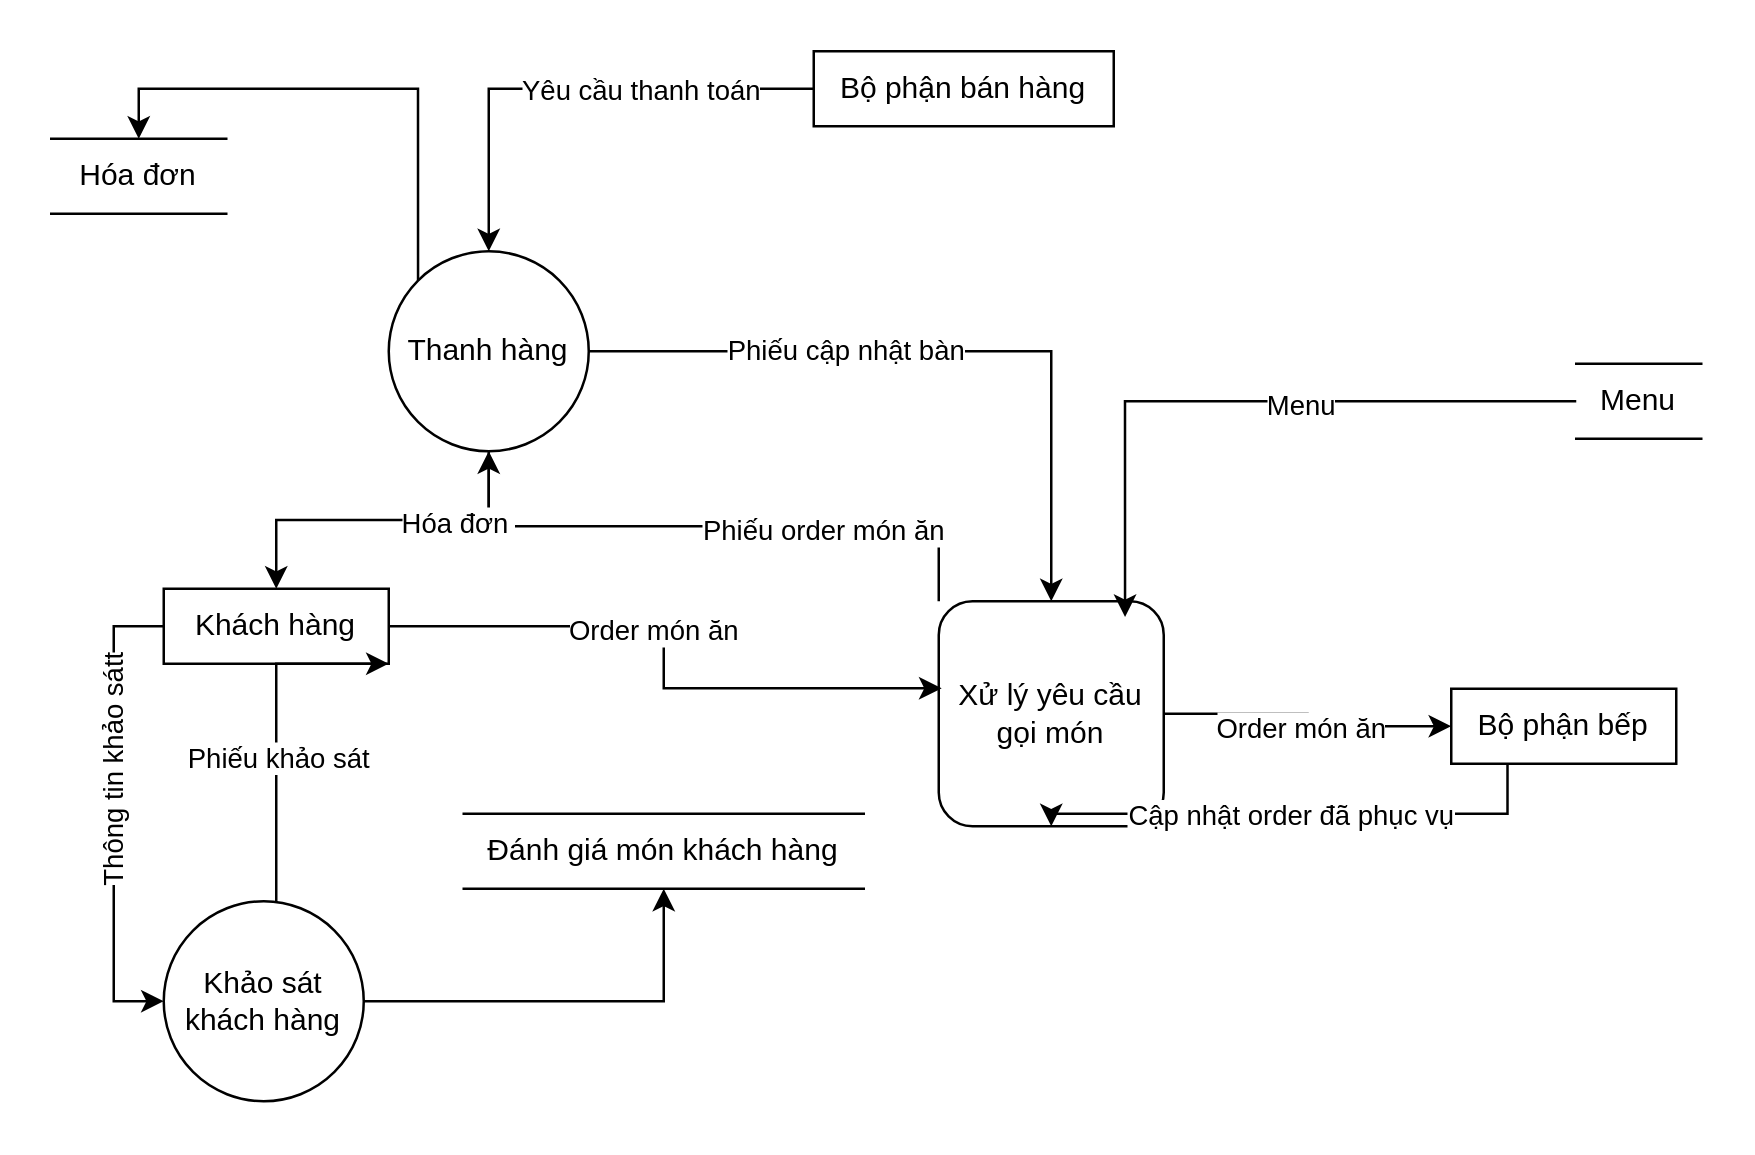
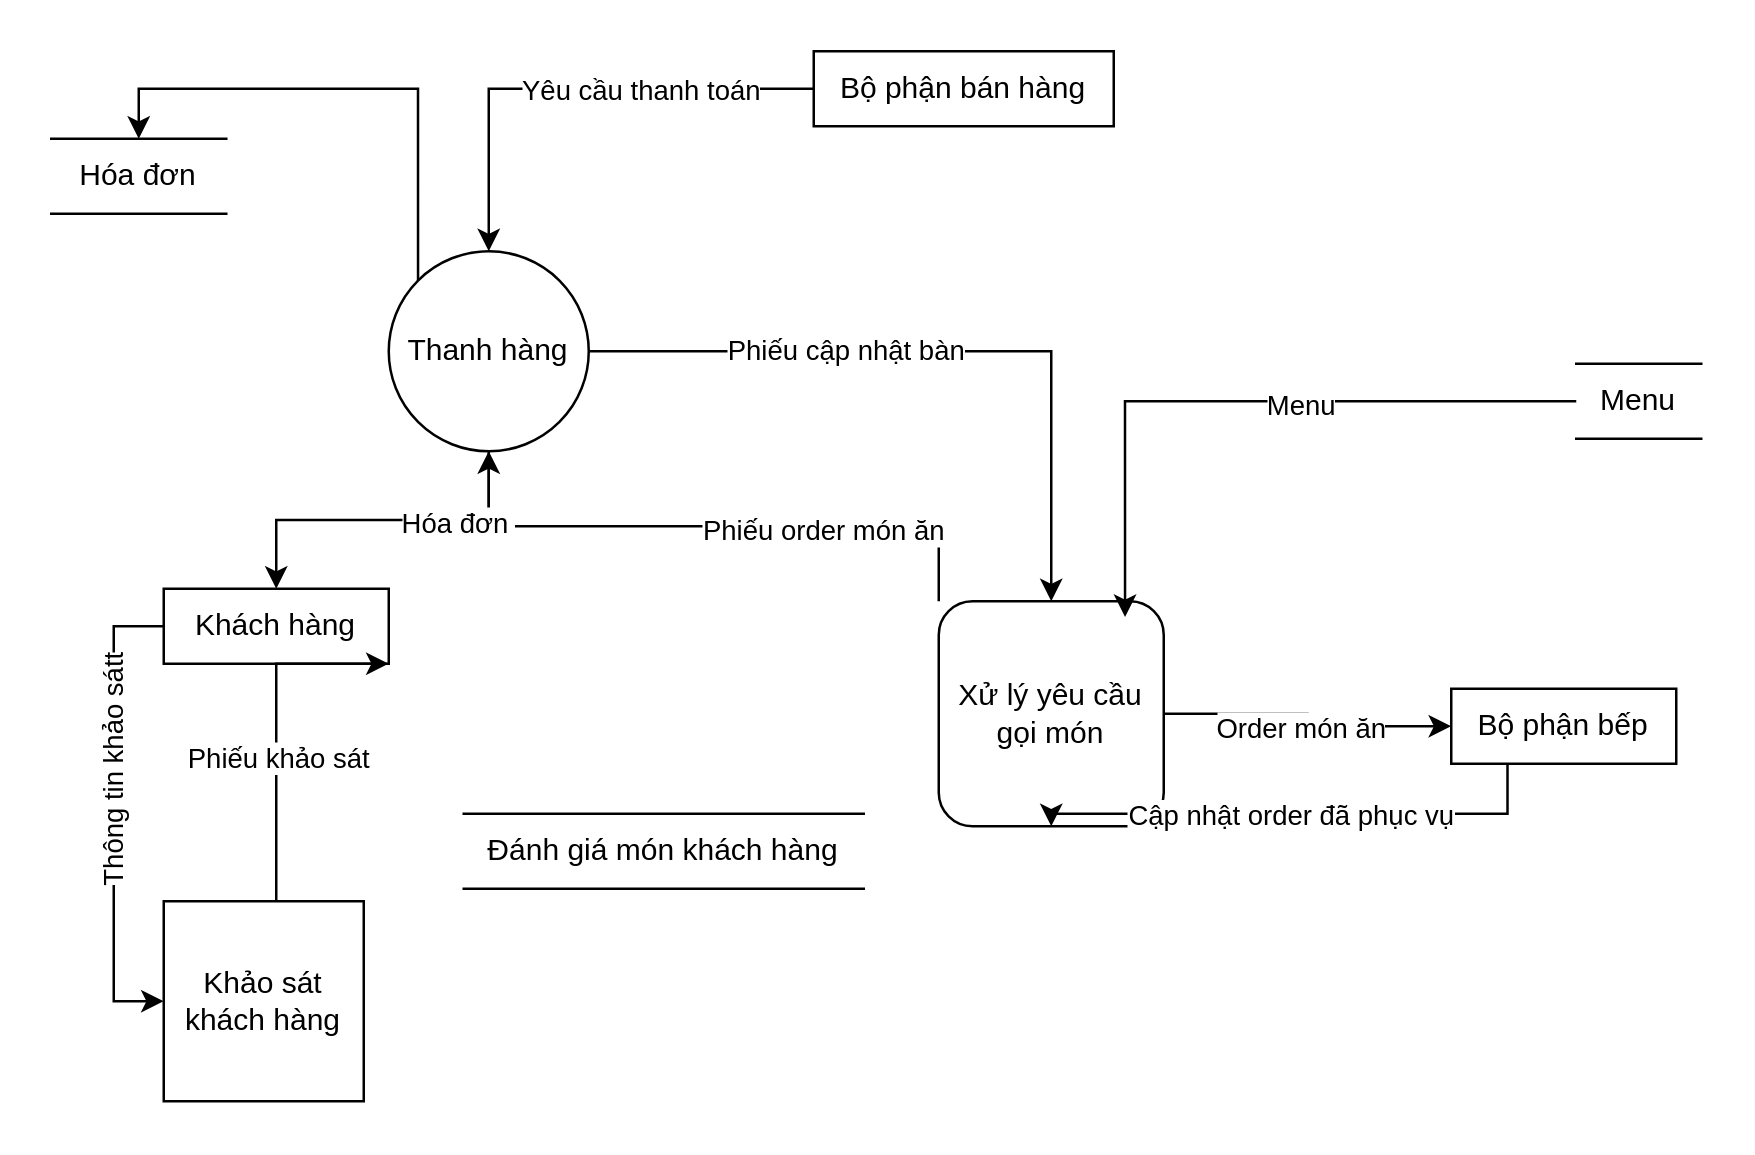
  <mxCell id="0" />
  <mxCell id="1" parent="0" />
  <mxCell id="2" style="edgeStyle=orthogonalEdgeStyle;rounded=0;orthogonalLoop=1;jettySize=auto;html=1;entryX=0;entryY=0.5;entryDx=0;entryDy=0;" edge="1" parent="1" source="6" target="12"><mxGeometry relative="1" as="geometry" /></mxCell>
  <mxCell id="3" value="Order món ăn" style="edgeLabel;html=1;align=center;verticalAlign=middle;resizable=0;points=[];" vertex="1" connectable="0" parent="2"><mxGeometry x="0.195" y="-1" relative="1" as="geometry"><mxPoint x="-13" y="-1" as="offset" /></mxGeometry></mxCell>
  <mxCell id="4" style="edgeStyle=orthogonalEdgeStyle;rounded=0;orthogonalLoop=1;jettySize=auto;html=1;exitX=0;exitY=0;exitDx=0;exitDy=0;entryX=0.5;entryY=1;entryDx=0;entryDy=0;" edge="1" parent="1" source="6" target="18"><mxGeometry relative="1" as="geometry" /></mxCell>
  <mxCell id="5" value="Phiếu order món ăn" style="edgeLabel;html=1;align=center;verticalAlign=middle;resizable=0;points=[];" vertex="1" connectable="0" parent="4"><mxGeometry x="-0.357" y="1" relative="1" as="geometry"><mxPoint as="offset" /></mxGeometry></mxCell>
  <mxCell id="6" value="Xử lý yêu cầu gọi món" style="whiteSpace=wrap;html=1;aspect=fixed;rounded=1;" vertex="1" parent="1"><mxGeometry x="375" y="240" width="90" height="90" as="geometry" /></mxCell>
  <mxCell id="7" style="edgeStyle=orthogonalEdgeStyle;rounded=0;orthogonalLoop=1;jettySize=auto;html=1;entryX=0.828;entryY=0.07;entryDx=0;entryDy=0;entryPerimeter=0;" edge="1" parent="1" source="9" target="6"><mxGeometry relative="1" as="geometry" /></mxCell>
  <mxCell id="8" value="Menu" style="edgeLabel;html=1;align=center;verticalAlign=middle;resizable=0;points=[];" vertex="1" connectable="0" parent="7"><mxGeometry x="-0.169" y="1" relative="1" as="geometry"><mxPoint as="offset" /></mxGeometry></mxCell>
  <mxCell id="9" value="Menu" style="shape=partialRectangle;whiteSpace=wrap;html=1;left=0;right=0;fillColor=none;" vertex="1" parent="1"><mxGeometry x="630" y="145" width="50" height="30" as="geometry" /></mxCell>
  <mxCell id="10" style="edgeStyle=orthogonalEdgeStyle;rounded=0;orthogonalLoop=1;jettySize=auto;html=1;exitX=0.25;exitY=1;exitDx=0;exitDy=0;entryX=0.5;entryY=1;entryDx=0;entryDy=0;" edge="1" parent="1" source="12" target="6"><mxGeometry relative="1" as="geometry" /></mxCell>
  <mxCell id="11" value="Cập nhật order đã phục vụ" style="edgeLabel;html=1;align=center;verticalAlign=middle;resizable=0;points=[];" vertex="1" connectable="0" parent="10"><mxGeometry x="-0.057" relative="1" as="geometry"><mxPoint x="-9" as="offset" /></mxGeometry></mxCell>
  <mxCell id="12" value="Bộ phận bếp" style="rounded=0;whiteSpace=wrap;html=1;" vertex="1" parent="1"><mxGeometry x="580" y="275" width="90" height="30" as="geometry" /></mxCell>
  <mxCell id="13" style="edgeStyle=orthogonalEdgeStyle;rounded=0;orthogonalLoop=1;jettySize=auto;html=1;entryX=0.5;entryY=0;entryDx=0;entryDy=0;" edge="1" parent="1" source="18" target="6"><mxGeometry relative="1" as="geometry" /></mxCell>
  <mxCell id="14" value="Phiếu cập nhật bàn" style="edgeLabel;html=1;align=center;verticalAlign=middle;resizable=0;points=[];" vertex="1" connectable="0" parent="13"><mxGeometry x="-0.287" y="1" relative="1" as="geometry"><mxPoint as="offset" /></mxGeometry></mxCell>
  <mxCell id="15" style="edgeStyle=orthogonalEdgeStyle;rounded=0;orthogonalLoop=1;jettySize=auto;html=1;exitX=0;exitY=0;exitDx=0;exitDy=0;entryX=0.5;entryY=0;entryDx=0;entryDy=0;" edge="1" parent="1" source="18" target="22"><mxGeometry relative="1" as="geometry"><Array as="points"><mxPoint x="167" y="35" /><mxPoint x="55" y="35" /></Array></mxGeometry></mxCell>
  <mxCell id="16" style="edgeStyle=orthogonalEdgeStyle;rounded=0;orthogonalLoop=1;jettySize=auto;html=1;entryX=0.5;entryY=0;entryDx=0;entryDy=0;" edge="1" parent="1" source="18" target="27"><mxGeometry relative="1" as="geometry" /></mxCell>
  <mxCell id="17" value="Hóa đơn&amp;nbsp;" style="edgeLabel;html=1;align=center;verticalAlign=middle;resizable=0;points=[];" vertex="1" connectable="0" parent="16"><mxGeometry x="-0.434" y="1" relative="1" as="geometry"><mxPoint as="offset" /></mxGeometry></mxCell>
  <mxCell id="18" value="Thanh hàng" style="ellipse;whiteSpace=wrap;html=1;aspect=fixed;" vertex="1" parent="1"><mxGeometry x="155" y="100" width="80" height="80" as="geometry" /></mxCell>
  <mxCell id="19" style="edgeStyle=orthogonalEdgeStyle;rounded=0;orthogonalLoop=1;jettySize=auto;html=1;entryX=0.5;entryY=0;entryDx=0;entryDy=0;" edge="1" parent="1" source="21" target="18"><mxGeometry relative="1" as="geometry" /></mxCell>
  <mxCell id="20" value="Yêu cầu thanh toán" style="edgeLabel;html=1;align=center;verticalAlign=middle;resizable=0;points=[];" vertex="1" connectable="0" parent="19"><mxGeometry x="-0.032" y="3" relative="1" as="geometry"><mxPoint x="24" y="-3" as="offset" /></mxGeometry></mxCell>
  <mxCell id="21" value="Bộ phận bán hàng" style="rounded=0;whiteSpace=wrap;html=1;" vertex="1" parent="1"><mxGeometry x="325" y="20" width="120" height="30" as="geometry" /></mxCell>
  <mxCell id="22" value="Hóa đơn" style="shape=partialRectangle;whiteSpace=wrap;html=1;left=0;right=0;fillColor=none;" vertex="1" parent="1"><mxGeometry x="20" y="55" width="70" height="30" as="geometry" /></mxCell>
- <mxCell id="23" style="edgeStyle=orthogonalEdgeStyle;rounded=0;orthogonalLoop=1;jettySize=auto;html=1;entryX=0.013;entryY=0.387;entryDx=0;entryDy=0;entryPerimeter=0;" edge="1" parent="1" source="27" target="6"><mxGeometry relative="1" as="geometry" /></mxCell>
- <mxCell id="24" value="Order món ăn" style="edgeLabel;html=1;align=center;verticalAlign=middle;resizable=0;points=[];" vertex="1" connectable="0" parent="23"><mxGeometry x="-0.14" y="-1" relative="1" as="geometry"><mxPoint x="-1" as="offset" /></mxGeometry></mxCell>
  <mxCell id="25" style="edgeStyle=orthogonalEdgeStyle;rounded=0;orthogonalLoop=1;jettySize=auto;html=1;entryX=0;entryY=0.5;entryDx=0;entryDy=0;exitX=0;exitY=0.5;exitDx=0;exitDy=0;" edge="1" parent="1" source="27" target="31"><mxGeometry relative="1" as="geometry" /></mxCell>
  <mxCell id="26" value="Thông tin khảo sátt" style="edgeLabel;html=1;align=center;verticalAlign=middle;resizable=0;points=[];rotation=-90;" vertex="1" connectable="0" parent="25"><mxGeometry x="-0.392" y="-1" relative="1" as="geometry"><mxPoint y="21" as="offset" /></mxGeometry></mxCell>
  <mxCell id="27" value="Khách hàng" style="rounded=0;whiteSpace=wrap;html=1;" vertex="1" parent="1"><mxGeometry x="65" y="235" width="90" height="30" as="geometry" /></mxCell>
  <mxCell id="28" style="edgeStyle=orthogonalEdgeStyle;rounded=0;orthogonalLoop=1;jettySize=auto;html=1;entryX=1;entryY=1;entryDx=0;entryDy=0;" edge="1" parent="1" source="31" target="27"><mxGeometry relative="1" as="geometry"><Array as="points"><mxPoint x="110" y="340" /><mxPoint x="110" y="340" /></Array></mxGeometry></mxCell>
  <mxCell id="29" value="Phiếu khảo sát" style="edgeLabel;html=1;align=center;verticalAlign=middle;resizable=0;points=[];" vertex="1" connectable="0" parent="28"><mxGeometry x="-0.17" relative="1" as="geometry"><mxPoint as="offset" /></mxGeometry></mxCell>
- <mxCell id="30" style="edgeStyle=orthogonalEdgeStyle;rounded=0;orthogonalLoop=1;jettySize=auto;html=1;entryX=0.5;entryY=1;entryDx=0;entryDy=0;" edge="1" parent="1" source="31" target="32"><mxGeometry relative="1" as="geometry" /></mxCell>
- <mxCell id="31" value="Khảo sát khách hàng" style="ellipse;whiteSpace=wrap;html=1;aspect=fixed;" vertex="1" parent="1"><mxGeometry x="65" y="360" width="80" height="80" as="geometry" /></mxCell>
+ <mxCell id="31" value="Khảo sát khách hàng" style="whiteSpace=wrap;html=1;aspect=fixed;rounded=0;" vertex="1" parent="1"><mxGeometry x="65" y="360" width="80" height="80" as="geometry" /></mxCell>
  <mxCell id="32" value="Đánh giá món khách hàng" style="shape=partialRectangle;whiteSpace=wrap;html=1;left=0;right=0;fillColor=none;" vertex="1" parent="1"><mxGeometry x="185" y="325" width="160" height="30" as="geometry" /></mxCell>
